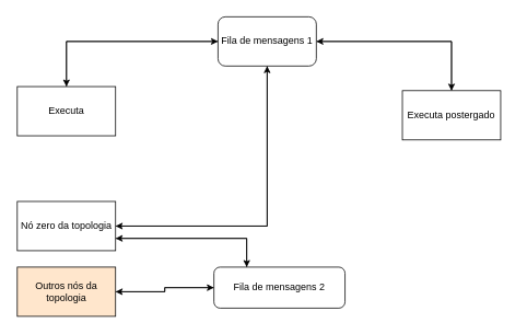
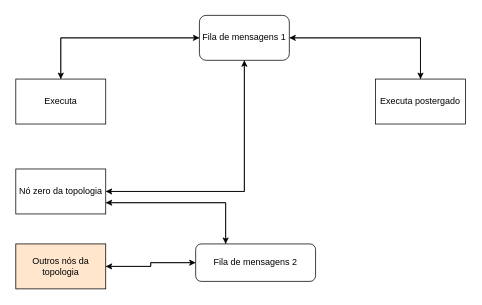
  <mxCell id="0" />
  <mxCell id="1" parent="0" />
  <mxCell id="2" style="edgeStyle=orthogonalEdgeStyle;rounded=0;orthogonalLoop=1;jettySize=auto;html=1;exitX=0.5;exitY=0;exitDx=0;exitDy=0;entryX=0;entryY=0.5;entryDx=0;entryDy=0;" edge="1" parent="1" source="3" target="7"><mxGeometry relative="1" as="geometry" /></mxCell>
  <mxCell id="3" value="Executa" style="rounded=0;whiteSpace=wrap;html=1;" vertex="1" parent="1"><mxGeometry x="20" y="105" width="120" height="60" as="geometry" /></mxCell>
  <mxCell id="4" style="edgeStyle=orthogonalEdgeStyle;rounded=0;orthogonalLoop=1;jettySize=auto;html=1;exitX=0;exitY=0.5;exitDx=0;exitDy=0;entryX=0.5;entryY=0;entryDx=0;entryDy=0;" edge="1" parent="1" source="7" target="3"><mxGeometry relative="1" as="geometry" /></mxCell>
  <mxCell id="5" style="edgeStyle=orthogonalEdgeStyle;rounded=0;orthogonalLoop=1;jettySize=auto;html=1;exitX=1;exitY=0.5;exitDx=0;exitDy=0;entryX=0.5;entryY=0;entryDx=0;entryDy=0;" edge="1" parent="1" source="7" target="9"><mxGeometry relative="1" as="geometry" /></mxCell>
  <mxCell id="6" style="edgeStyle=orthogonalEdgeStyle;rounded=0;orthogonalLoop=1;jettySize=auto;html=1;exitX=0.5;exitY=1;exitDx=0;exitDy=0;entryX=1;entryY=0.5;entryDx=0;entryDy=0;" edge="1" parent="1" source="7" target="12"><mxGeometry relative="1" as="geometry" /></mxCell>
  <mxCell id="7" value="Fila de mensagens 1" style="rounded=1;whiteSpace=wrap;html=1;" vertex="1" parent="1"><mxGeometry x="265" y="20" width="120" height="60" as="geometry" /></mxCell>
  <mxCell id="8" style="edgeStyle=orthogonalEdgeStyle;rounded=0;orthogonalLoop=1;jettySize=auto;html=1;exitX=0.5;exitY=0;exitDx=0;exitDy=0;entryX=1;entryY=0.5;entryDx=0;entryDy=0;" edge="1" parent="1" source="9" target="7"><mxGeometry relative="1" as="geometry" /></mxCell>
- <mxCell id="9" value="Executa postergado" style="rounded=0;whiteSpace=wrap;html=1;" vertex="1" parent="1"><mxGeometry x="490" y="110" width="120" height="60" as="geometry" /></mxCell>
+ <mxCell id="9" value="Executa postergado" style="rounded=0;whiteSpace=wrap;html=1;" vertex="1" parent="1"><mxGeometry x="500" y="105" width="120" height="60" as="geometry" /></mxCell>
  <mxCell id="10" style="edgeStyle=orthogonalEdgeStyle;rounded=0;orthogonalLoop=1;jettySize=auto;html=1;exitX=1;exitY=0.5;exitDx=0;exitDy=0;entryX=0.5;entryY=1;entryDx=0;entryDy=0;" edge="1" parent="1" source="12" target="7"><mxGeometry relative="1" as="geometry" /></mxCell>
  <mxCell id="11" style="edgeStyle=orthogonalEdgeStyle;rounded=0;orthogonalLoop=1;jettySize=auto;html=1;exitX=1;exitY=0.75;exitDx=0;exitDy=0;entryX=0.25;entryY=0;entryDx=0;entryDy=0;" edge="1" parent="1" source="12" target="17"><mxGeometry relative="1" as="geometry" /></mxCell>
- <mxCell id="12" value="Nó zero da topologia" style="rounded=0;whiteSpace=wrap;html=1;" vertex="1" parent="1"><mxGeometry x="20" y="245" width="120" height="60" as="geometry" /></mxCell>
+ <mxCell id="12" value="Nó zero da topologia" style="rounded=0;whiteSpace=wrap;html=1;" vertex="1" parent="1"><mxGeometry x="20" y="225" width="120" height="60" as="geometry" /></mxCell>
  <mxCell id="13" style="edgeStyle=orthogonalEdgeStyle;rounded=0;orthogonalLoop=1;jettySize=auto;html=1;exitX=1;exitY=0.5;exitDx=0;exitDy=0;entryX=0;entryY=0.5;entryDx=0;entryDy=0;" edge="1" parent="1" source="14" target="17"><mxGeometry relative="1" as="geometry" /></mxCell>
  <mxCell id="14" value="Outros nós da topologia" style="rounded=0;whiteSpace=wrap;html=1;fillColor=#ffe6cc;" vertex="1" parent="1"><mxGeometry x="20" y="325" width="120" height="60" as="geometry" /></mxCell>
  <mxCell id="15" style="edgeStyle=orthogonalEdgeStyle;rounded=0;orthogonalLoop=1;jettySize=auto;html=1;exitX=0;exitY=0.5;exitDx=0;exitDy=0;entryX=1;entryY=0.5;entryDx=0;entryDy=0;" edge="1" parent="1" source="17" target="14"><mxGeometry relative="1" as="geometry" /></mxCell>
  <mxCell id="16" style="edgeStyle=orthogonalEdgeStyle;rounded=0;orthogonalLoop=1;jettySize=auto;html=1;exitX=0.25;exitY=0;exitDx=0;exitDy=0;entryX=1;entryY=0.75;entryDx=0;entryDy=0;" edge="1" parent="1" source="17" target="12"><mxGeometry relative="1" as="geometry" /></mxCell>
  <mxCell id="17" value="Fila de mensagens 2" style="rounded=1;whiteSpace=wrap;html=1;" vertex="1" parent="1"><mxGeometry x="260" y="325" width="160" height="50" as="geometry" /></mxCell>
